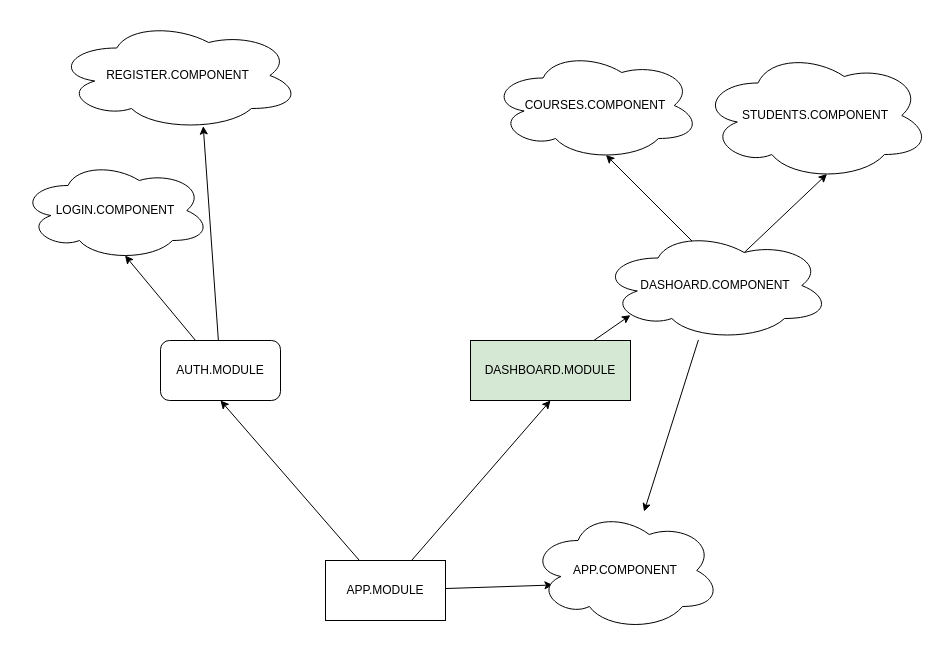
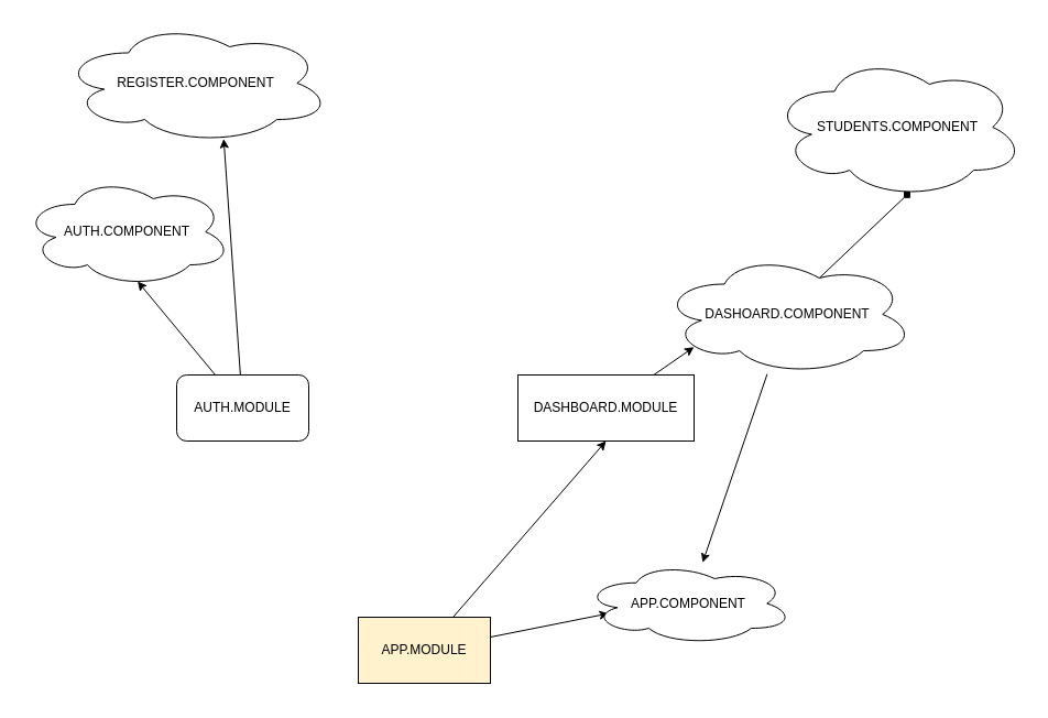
  <mxCell id="0" />
  <mxCell id="1" parent="0" />
- <mxCell id="2" style="edgeStyle=none;html=1;entryX=0.5;entryY=1;entryDx=0;entryDy=0;" parent="1" source="5" target="8" edge="1"><mxGeometry relative="1" as="geometry" /></mxCell>
  <mxCell id="3" style="edgeStyle=none;html=1;entryX=0.5;entryY=1;entryDx=0;entryDy=0;" parent="1" source="5" target="10" edge="1"><mxGeometry relative="1" as="geometry" /></mxCell>
  <mxCell id="4" style="edgeStyle=none;html=1;entryX=0.118;entryY=0.621;entryDx=0;entryDy=0;entryPerimeter=0;" edge="1" parent="1" source="5" target="19"><mxGeometry relative="1" as="geometry" /></mxCell>
- <mxCell id="5" value="APP.MODULE" style="rounded=0;whiteSpace=wrap;html=1;" parent="1" vertex="1"><mxGeometry x="325" y="560" width="120" height="60" as="geometry" /></mxCell>
+ <mxCell id="5" value="APP.MODULE" style="rounded=0;whiteSpace=wrap;html=1;fillColor=#fff2cc;" parent="1" vertex="1"><mxGeometry x="325" y="560" width="120" height="60" as="geometry" /></mxCell>
  <mxCell id="6" style="edgeStyle=none;html=1;entryX=0.55;entryY=0.95;entryDx=0;entryDy=0;entryPerimeter=0;" parent="1" source="8" target="17" edge="1"><mxGeometry relative="1" as="geometry" /></mxCell>
  <mxCell id="7" style="edgeStyle=none;html=1;entryX=0.603;entryY=0.96;entryDx=0;entryDy=0;entryPerimeter=0;" parent="1" source="8" target="18" edge="1"><mxGeometry relative="1" as="geometry" /></mxCell>
  <mxCell id="8" value="AUTH.MODULE" style="whiteSpace=wrap;html=1;rounded=1;" parent="1" vertex="1"><mxGeometry x="160" y="340" width="120" height="60" as="geometry" /></mxCell>
  <mxCell id="9" style="edgeStyle=none;html=1;entryX=0.13;entryY=0.77;entryDx=0;entryDy=0;entryPerimeter=0;" parent="1" source="10" target="14" edge="1"><mxGeometry relative="1" as="geometry" /></mxCell>
- <mxCell id="10" value="DASHBOARD.MODULE" style="rounded=0;whiteSpace=wrap;html=1;fillColor=#d5e8d4;" parent="1" vertex="1"><mxGeometry x="470" y="340" width="160" height="60" as="geometry" /></mxCell>
- <mxCell id="11" style="edgeStyle=none;html=1;entryX=0.55;entryY=0.95;entryDx=0;entryDy=0;entryPerimeter=0;exitX=0.4;exitY=0.1;exitDx=0;exitDy=0;exitPerimeter=0;" parent="1" source="14" target="15" edge="1"><mxGeometry relative="1" as="geometry" /></mxCell>
- <mxCell id="12" style="edgeStyle=none;html=1;exitX=0.625;exitY=0.2;exitDx=0;exitDy=0;exitPerimeter=0;entryX=0.55;entryY=0.95;entryDx=0;entryDy=0;entryPerimeter=0;" parent="1" source="14" target="16" edge="1"><mxGeometry relative="1" as="geometry" /></mxCell>
+ <mxCell id="10" value="DASHBOARD.MODULE" style="rounded=0;whiteSpace=wrap;html=1;" parent="1" vertex="1"><mxGeometry x="470" y="340" width="160" height="60" as="geometry" /></mxCell>
+ <mxCell id="12" style="edgeStyle=none;html=1;exitX=0.625;exitY=0.2;exitDx=0;exitDy=0;exitPerimeter=0;entryX=0.55;entryY=0.95;entryDx=0;entryDy=0;entryPerimeter=0;endArrow=diamond;" parent="1" source="14" target="16" edge="1"><mxGeometry relative="1" as="geometry" /></mxCell>
  <mxCell id="13" style="edgeStyle=none;html=1;" edge="1" parent="1" source="14" target="19"><mxGeometry relative="1" as="geometry" /></mxCell>
  <mxCell id="14" value="DASHOARD.COMPONENT" style="ellipse;shape=cloud;whiteSpace=wrap;html=1;" parent="1" vertex="1"><mxGeometry x="600" y="230" width="230" height="110" as="geometry" /></mxCell>
- <mxCell id="15" value="COURSES.COMPONENT" style="ellipse;shape=cloud;whiteSpace=wrap;html=1;" parent="1" vertex="1"><mxGeometry x="490" y="50" width="210" height="110" as="geometry" /></mxCell>
  <mxCell id="16" value="STUDENTS.COMPONENT" style="ellipse;shape=cloud;whiteSpace=wrap;html=1;" parent="1" vertex="1"><mxGeometry x="700" y="50" width="230" height="130" as="geometry" /></mxCell>
- <mxCell id="17" value="LOGIN.COMPONENT" style="ellipse;shape=cloud;whiteSpace=wrap;html=1;" parent="1" vertex="1"><mxGeometry y="160" width="190" height="100" as="geometry" x="20" /></mxCell>
+ <mxCell id="17" value="AUTH.COMPONENT" style="ellipse;shape=cloud;whiteSpace=wrap;html=1;" parent="1" vertex="1"><mxGeometry y="160" width="190" height="100" as="geometry" x="20" /></mxCell>
  <mxCell id="18" value="REGISTER.COMPONENT" style="ellipse;shape=cloud;whiteSpace=wrap;html=1;" parent="1" vertex="1"><mxGeometry x="55" y="20" width="245" height="110" as="geometry" /></mxCell>
- <mxCell id="19" value="APP.COMPONENT" style="ellipse;shape=cloud;whiteSpace=wrap;html=1;" vertex="1" parent="1"><mxGeometry x="530" y="510" width="190" height="120" as="geometry" /></mxCell>
+ <mxCell id="19" value="APP.COMPONENT" style="ellipse;shape=cloud;whiteSpace=wrap;html=1;" vertex="1" parent="1"><mxGeometry x="530" y="510" width="190" height="75" as="geometry" /></mxCell>
